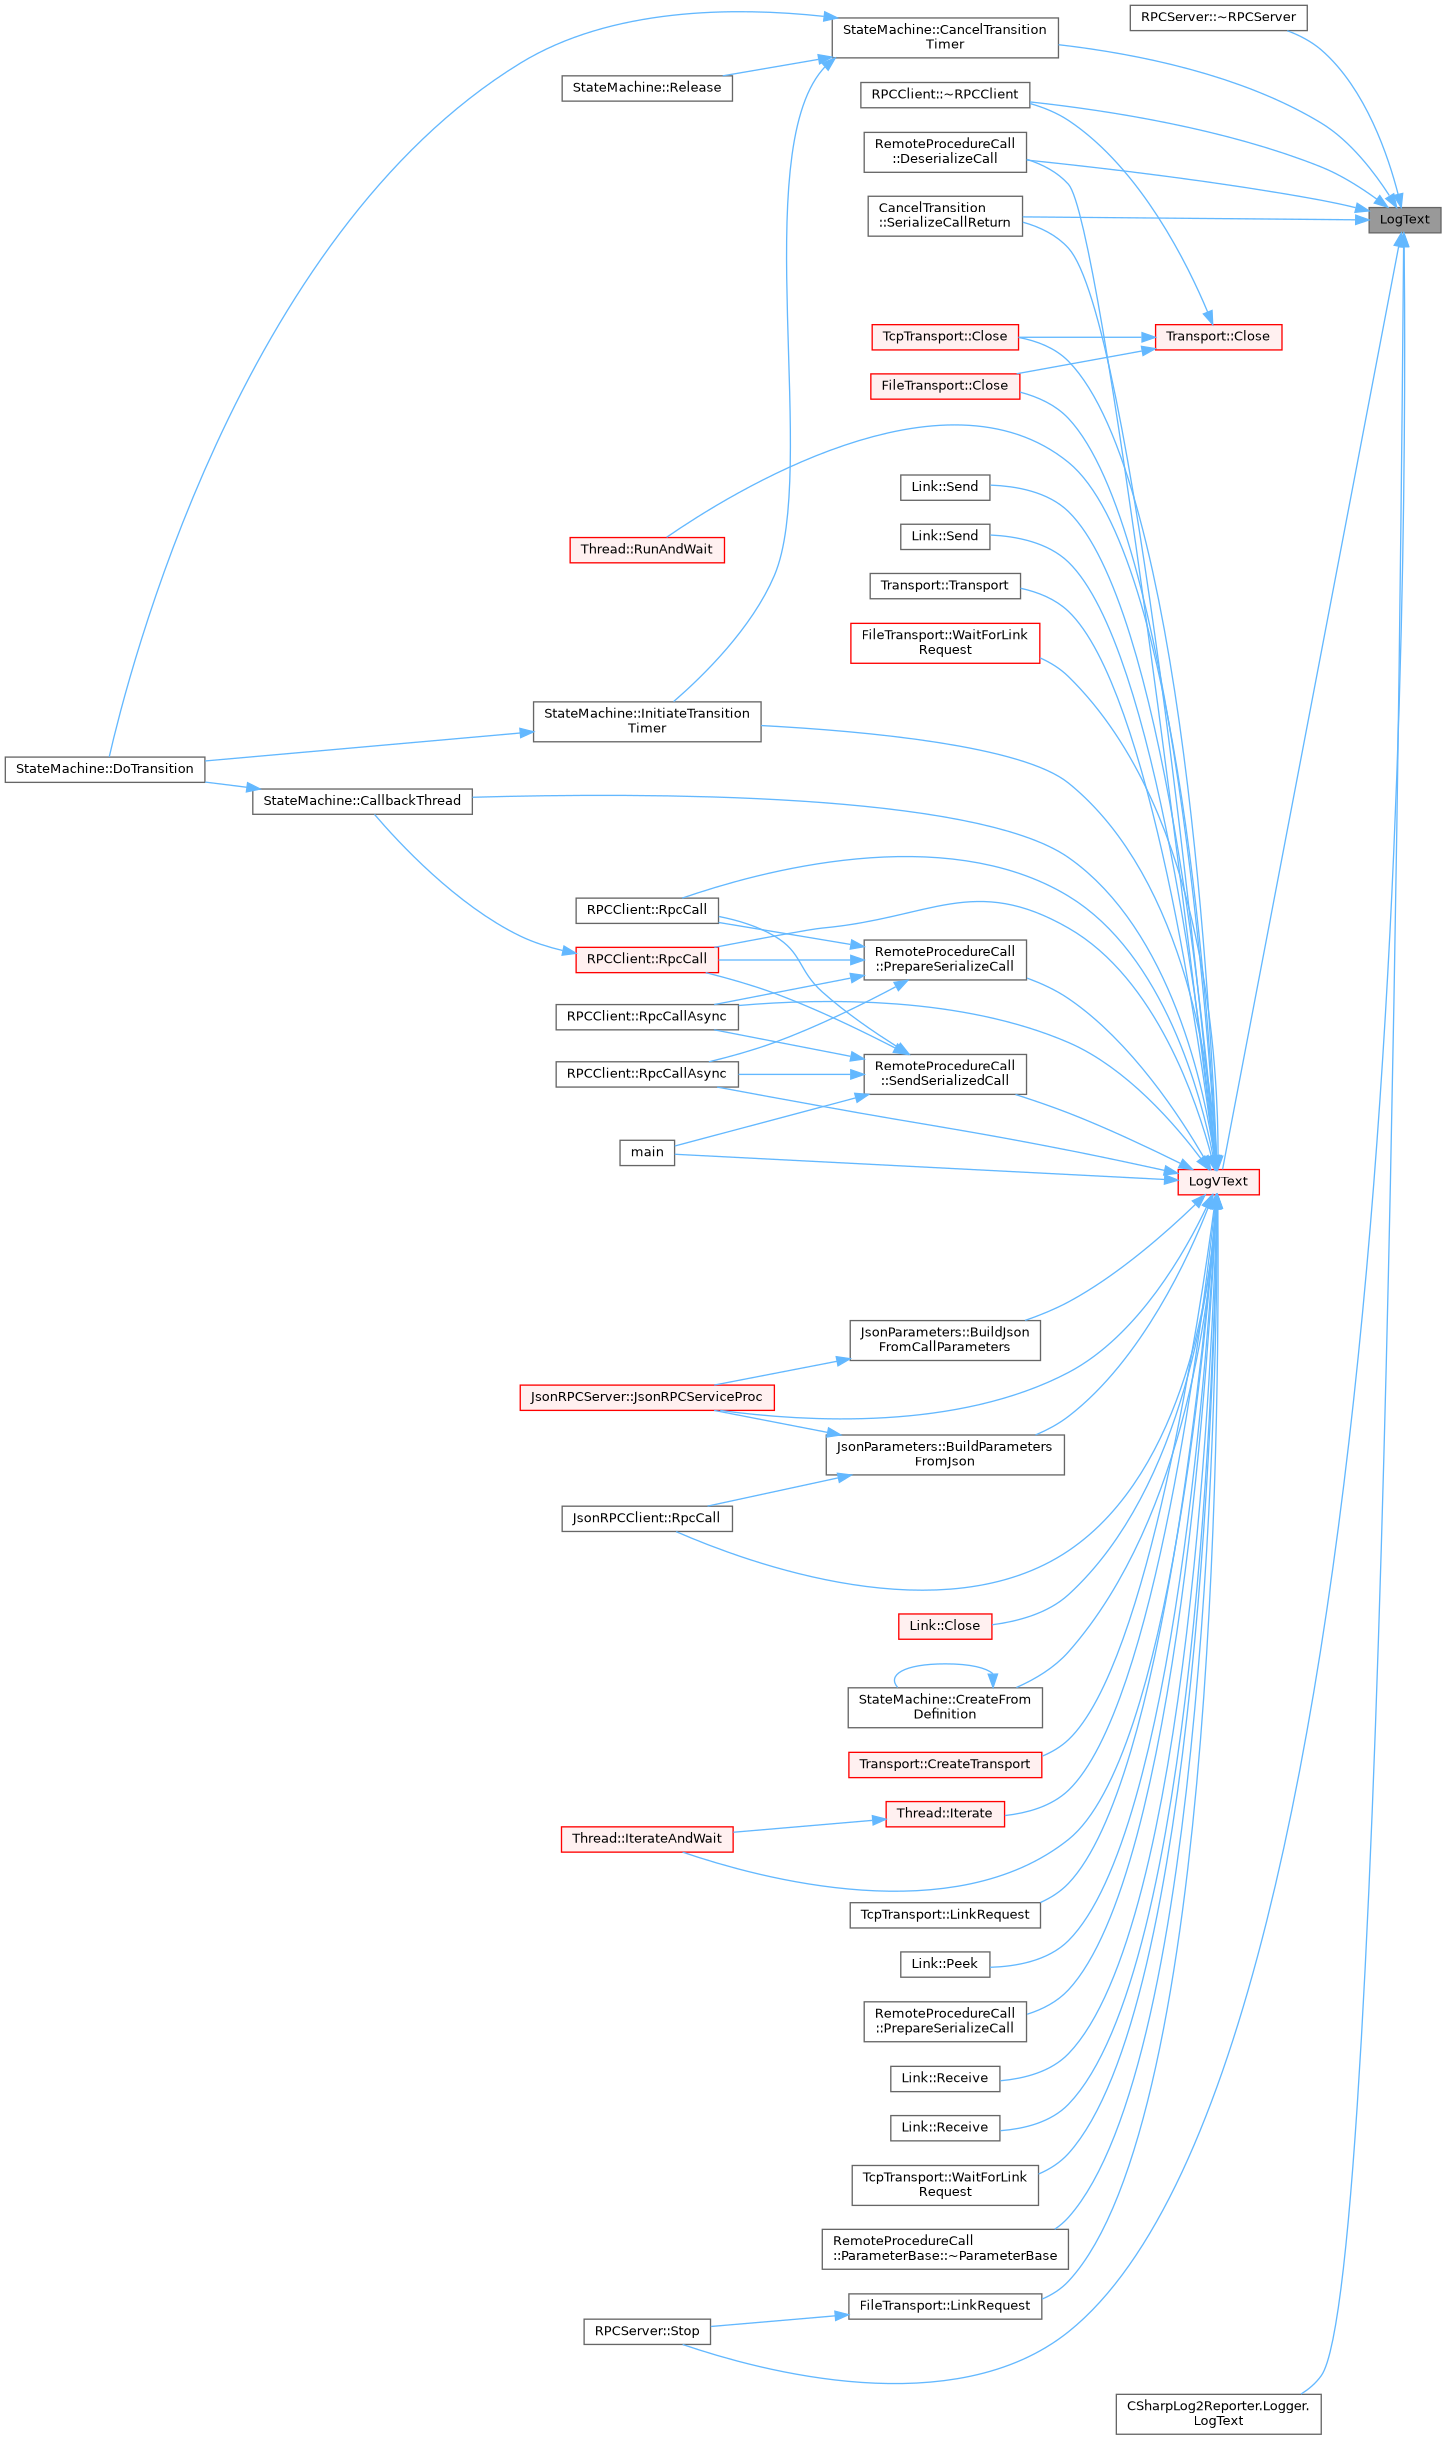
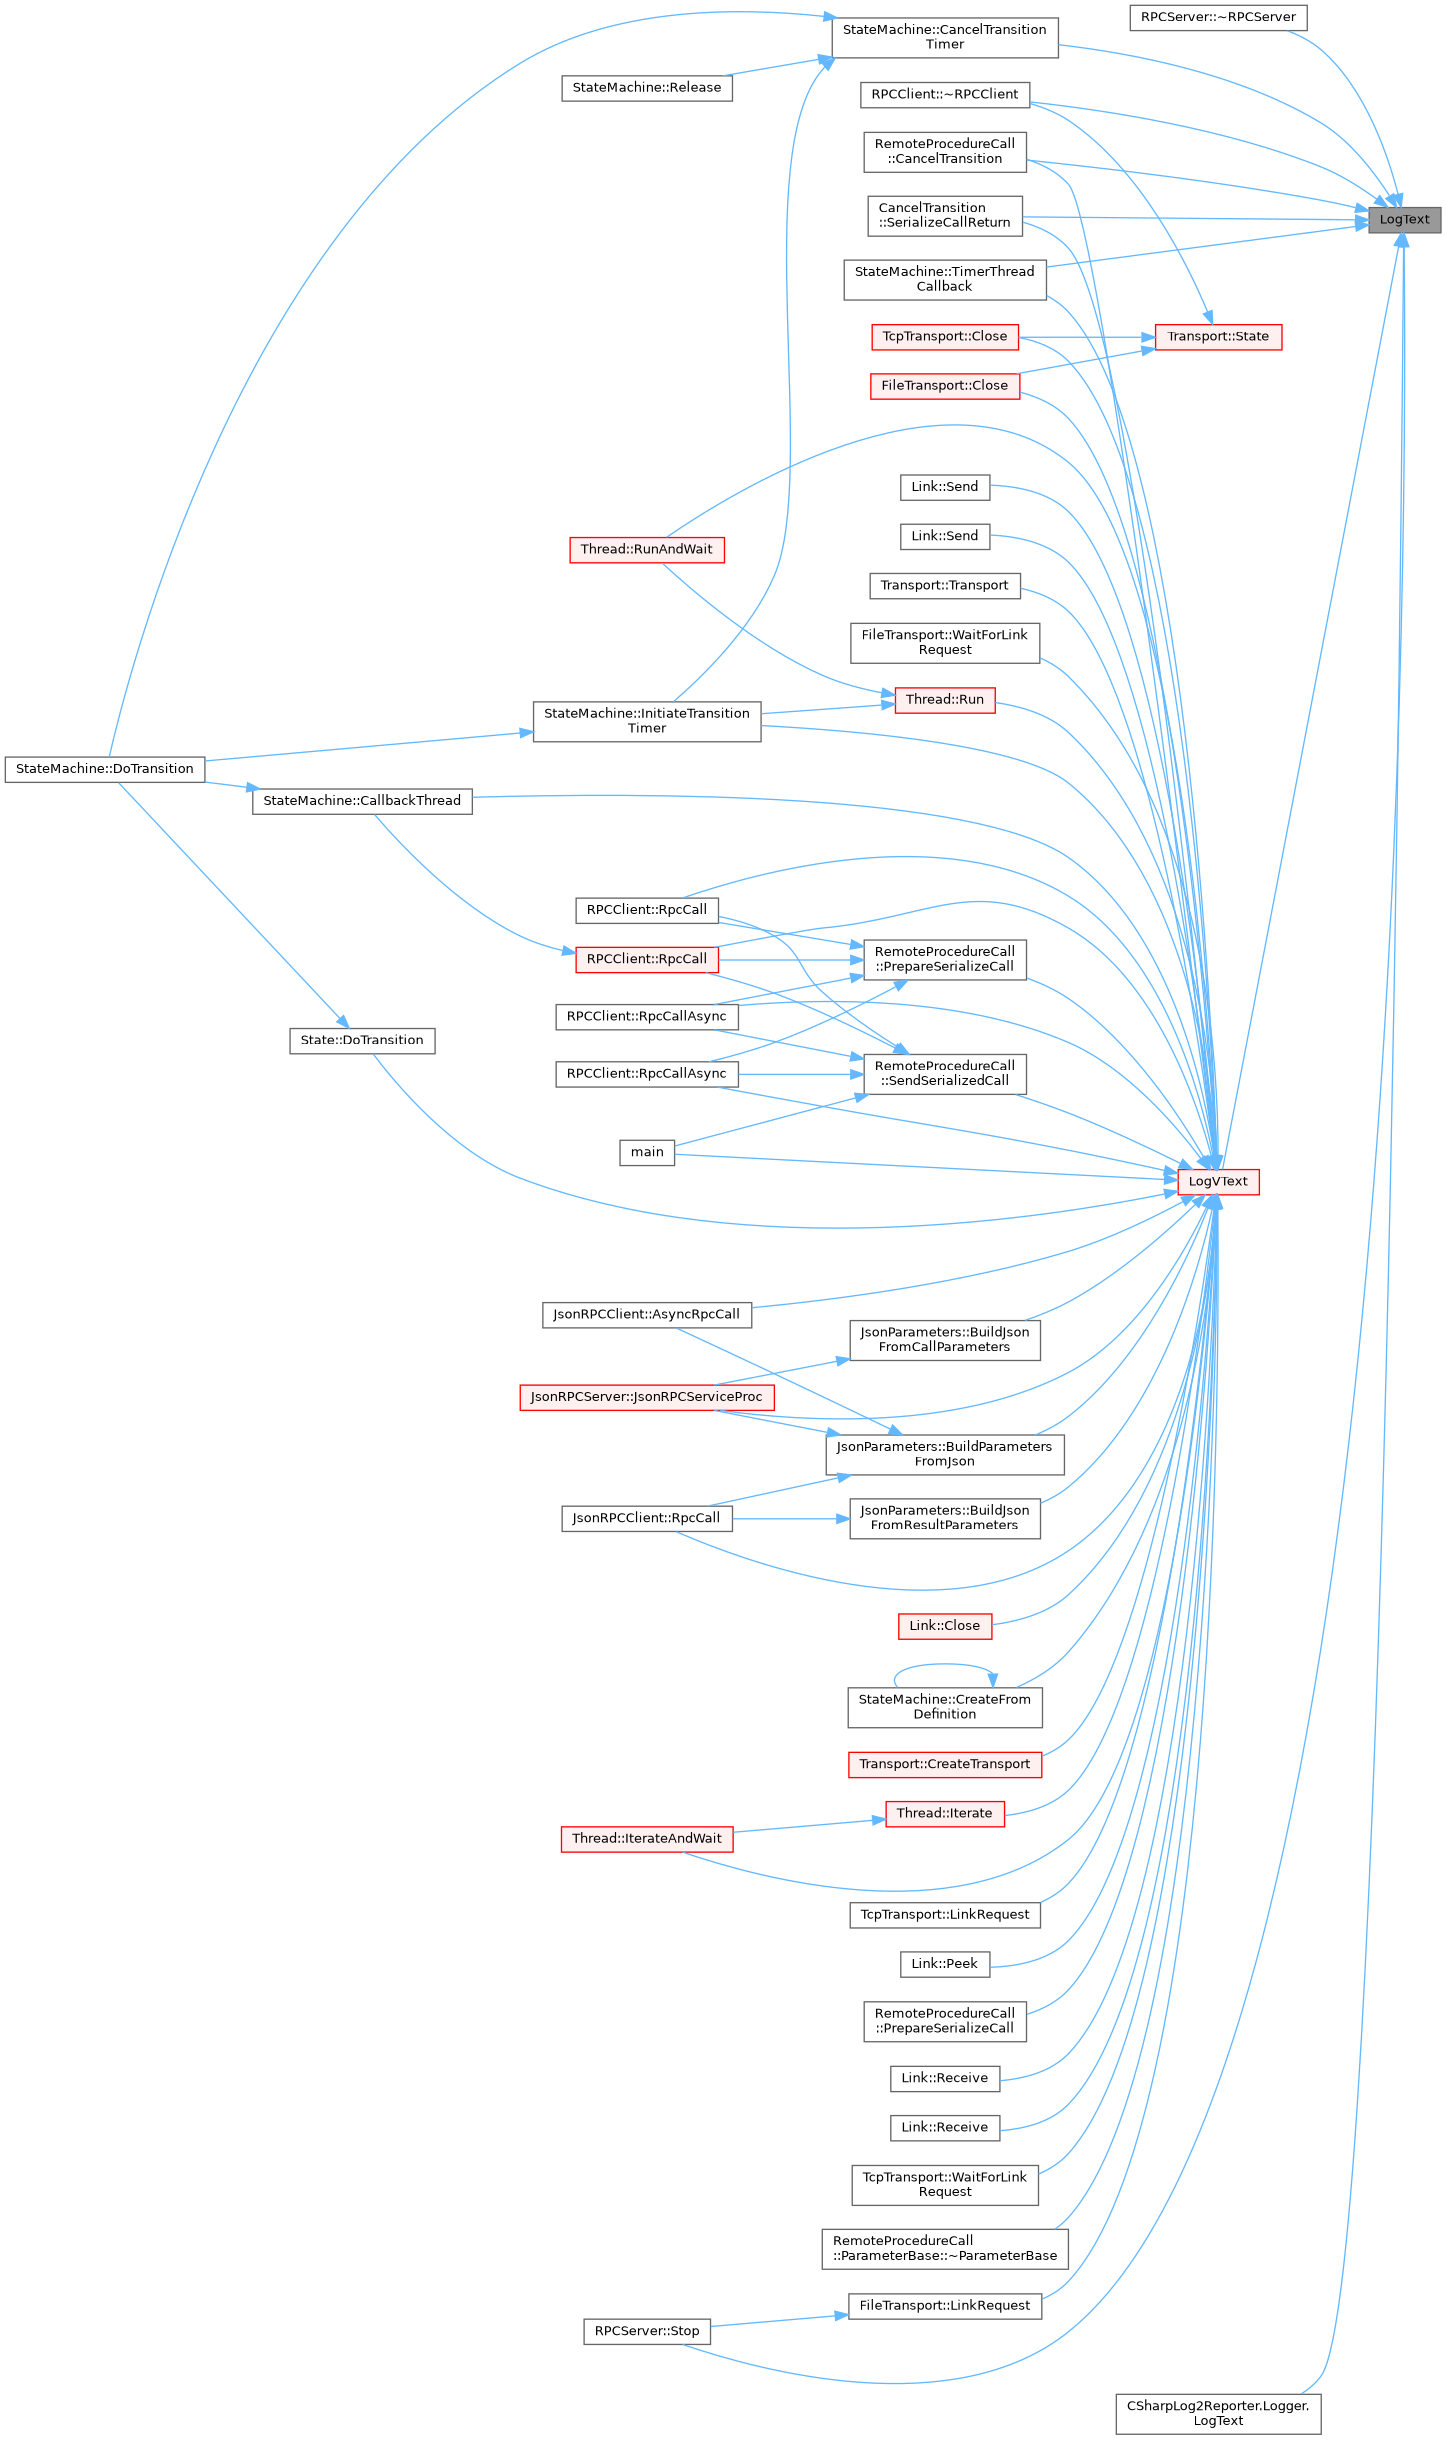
  digraph {
    rankdir=RL
    node [color=grey40 fillcolor=white fontname=Helvetica fontsize=10 shape=box style=filled]
    edge [color=steelblue1 dir=back fontname=Helvetica fontsize=10 labelfontname=Helvetica labelfontsize=10 style=solid]
    n1 [color=gray40 fillcolor=grey60 fontcolor=black height=0.2 label=LogText width=0.4]
    n2 [height=0.2 label="StateMachine::CancelTransition\lTimer" width=0.4]
-   n3 [height=0.2 label="RemoteProcedureCall\l::DeserializeCall" width=0.4]
+   n3 [height=0.2 label="RemoteProcedureCall\l::CancelTransition" width=0.4]
    n4 [height=0.2 label="CSharpLog2Reporter.Logger.\lLogText" width=0.4]
    n5 [color=red fillcolor="#FFF0F0" height=0.2 label=LogVText width=0.4]
    n6 [height=0.2 label="RPCServer::Stop" width=0.4]
    n7 [height=0.2 label="RPCClient::~RPCClient" width=0.4]
    n8 [height=0.2 label="CancelTransition\l::SerializeCallReturn" width=0.4]
+   n9 [height=0.2 label="StateMachine::TimerThread\lCallback" width=0.4]
    n10 [height=0.2 label="RPCServer::~RPCServer" width=0.4]
    n11 [height=0.2 label="StateMachine::DoTransition" width=0.4]
    n12 [height=0.2 label="StateMachine::InitiateTransition\lTimer" width=0.4]
    n13 [height=0.2 label="StateMachine::Release" width=0.4]
    n14 [height=0.2 label=main width=0.4]
+   n15 [height=0.2 label="JsonRPCClient::AsyncRpcCall" width=0.4]
    n16 [height=0.2 label="JsonParameters::BuildJson\lFromCallParameters" width=0.4]
    n17 [color=red fillcolor="#FFF0F0" height=0.2 label="JsonRPCServer::JsonRPCServiceProc" width=0.4]
+   n18 [height=0.2 label="JsonParameters::BuildJson\lFromResultParameters" width=0.4]
    n19 [height=0.2 label="JsonRPCClient::RpcCall" width=0.4]
    n20 [height=0.2 label="JsonParameters::BuildParameters\lFromJson" width=0.4]
    n21 [height=0.2 label="StateMachine::CallbackThread" width=0.4]
    n22 [color=red fillcolor="#FFF0F0" height=0.2 label="FileTransport::Close" width=0.4]
    n23 [color=red fillcolor="#FFF0F0" height=0.2 label="Link::Close" width=0.4]
    n24 [color=red fillcolor="#FFF0F0" height=0.2 label="TcpTransport::Close" width=0.4]
    n25 [height=0.2 label="StateMachine::CreateFrom\lDefinition" width=0.4]
    n26 [color=red fillcolor="#FFF0F0" height=0.2 label="Transport::CreateTransport" width=0.4]
+   n27 [height=0.2 label="State::DoTransition" width=0.4]
    n28 [color=red fillcolor="#FFF0F0" height=0.2 label="Thread::Iterate" width=0.4]
    n29 [color=red fillcolor="#FFF0F0" height=0.2 label="Thread::IterateAndWait" width=0.4]
    n30 [height=0.2 label="FileTransport::LinkRequest" width=0.4]
    n31 [height=0.2 label="TcpTransport::LinkRequest" width=0.4]
    n32 [height=0.2 label="Link::Peek" width=0.4]
    n33 [height=0.2 label="RemoteProcedureCall\l::PrepareSerializeCall" width=0.4]
    n34 [height=0.2 label="RemoteProcedureCall\l::PrepareSerializeCall" width=0.4]
    n35 [height=0.2 label="RPCClient::RpcCall" width=0.4]
    n36 [color=red fillcolor="#FFF0F0" height=0.2 label="RPCClient::RpcCall" width=0.4]
    n37 [height=0.2 label="RPCClient::RpcCallAsync" width=0.4]
    n38 [height=0.2 label="RPCClient::RpcCallAsync" width=0.4]
    n39 [height=0.2 label="Link::Receive" width=0.4]
    n40 [height=0.2 label="Link::Receive" width=0.4]
+   n41 [color=red fillcolor="#FFF0F0" height=0.2 label="Thread::Run" width=0.4]
    n42 [color=red fillcolor="#FFF0F0" height=0.2 label="Thread::RunAndWait" width=0.4]
    n43 [height=0.2 label="Link::Send" width=0.4]
    n44 [height=0.2 label="Link::Send" width=0.4]
    n45 [height=0.2 label="RemoteProcedureCall\l::SendSerializedCall" width=0.4]
    n46 [height=0.2 label="Transport::Transport" width=0.4]
-   n47 [color=red height=0.2 label="FileTransport::WaitForLink\lRequest" width=0.4]
+   n47 [height=0.2 label="FileTransport::WaitForLink\lRequest" width=0.4]
    n48 [height=0.2 label="TcpTransport::WaitForLink\lRequest" width=0.4]
    n49 [height=0.2 label="RemoteProcedureCall\l::ParameterBase::~ParameterBase" width=0.4]
-   n50 [color=red fillcolor="#FFF0F0" height=0.2 label="Transport::Close" width=0.4]
+   n50 [color=red fillcolor="#FFF0F0" height=0.2 label="Transport::State" width=0.4]
    n1 -> n2
    n1 -> n3
    n1 -> n4
    n1 -> n5
    n1 -> n6
    n1 -> n7
    n1 -> n8
+   n1 -> n9
    n1 -> n10
    n2 -> n11
    n2 -> n12
    n2 -> n13
    n5 -> n3
    n5 -> n8
+   n5 -> n9
    n5 -> n12
    n5 -> n14
+   n5 -> n15
    n5 -> n16
    n5 -> n17
+   n5 -> n18
    n5 -> n19
    n5 -> n20
    n5 -> n21
    n5 -> n22
    n5 -> n23
    n5 -> n24
    n5 -> n25
    n5 -> n26
+   n5 -> n27
    n5 -> n28
    n5 -> n29
    n5 -> n30
    n5 -> n31
    n5 -> n32
    n5 -> n33
    n5 -> n34
    n5 -> n35
    n5 -> n36
    n5 -> n37
    n5 -> n38
    n5 -> n39
    n5 -> n40
+   n5 -> n41
    n5 -> n42
    n5 -> n43
    n5 -> n44
    n5 -> n45
    n5 -> n46
    n5 -> n47
    n5 -> n48
    n5 -> n49
    n12 -> n11
    n16 -> n17
+   n18 -> n19
+   n20 -> n15
    n20 -> n17
    n20 -> n19
    n21 -> n11
    n25 -> n25
+   n27 -> n11
    n28 -> n29
    n30 -> n6
    n34 -> n35
    n34 -> n36
    n34 -> n37
    n34 -> n38
    n36 -> n21
+   n41 -> n12
+   n41 -> n42
    n45 -> n14
    n45 -> n35
    n45 -> n36
    n45 -> n37
    n45 -> n38
    n50 -> n7
    n50 -> n22
    n50 -> n24
  }
